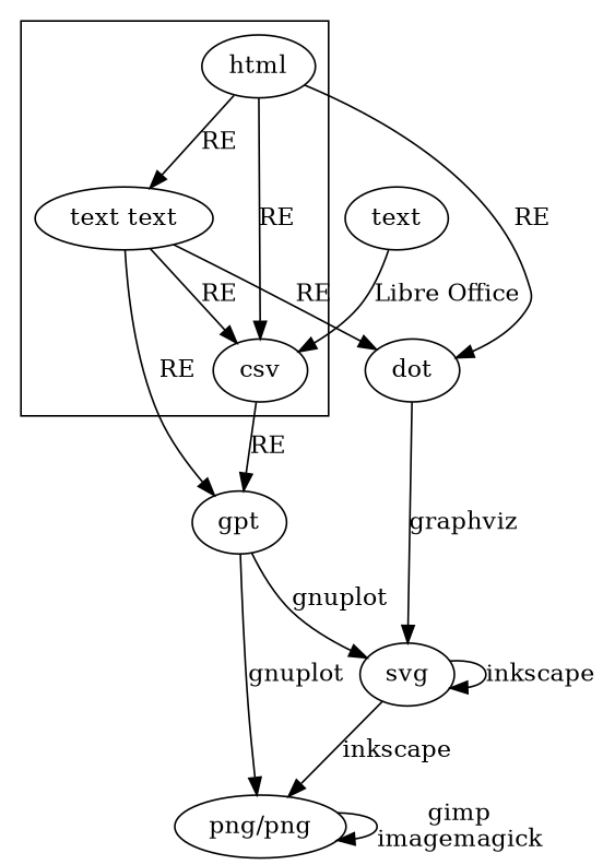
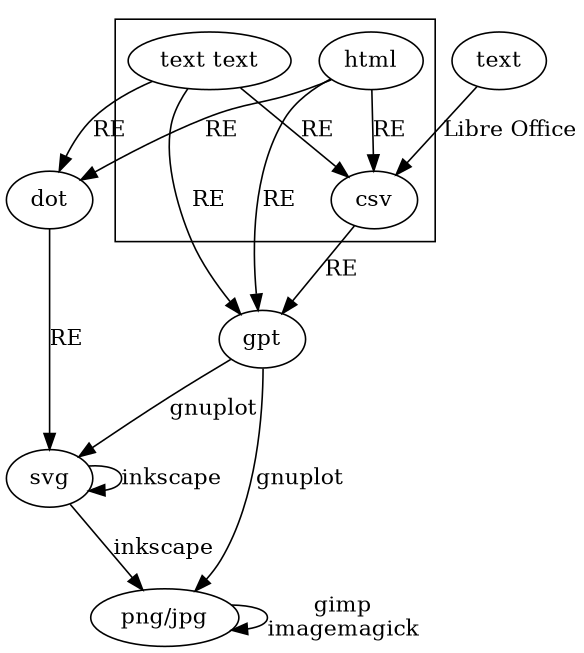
  digraph {
    n1 [label="text text"]
    csv
    html
    dot
    gpt
    svg
-   n7 [label="png/png"]
+   n7 [label="png/jpg"]
    n8 [label=text]
    subgraph cluster_1 {
      n1
      csv
      html
    }
    n1 -> csv [label=RE]
    n1 -> dot [label=RE]
    n1 -> gpt [label=RE]
    csv -> gpt [label=RE]
    html -> csv [label=RE]
    html -> dot [label=RE]
-   html -> n1 [label=RE]
-   dot -> svg [label=graphviz]
+   html -> gpt [label=RE]
+   dot -> svg [label=RE]
    gpt -> svg [label=gnuplot]
    gpt -> n7 [label=gnuplot]
    svg -> svg [label=inkscape]
    svg -> n7 [label=inkscape]
    n7 -> n7 [label="gimp\nimagemagick"]
    n8 -> csv [label="Libre Office"]
  }
